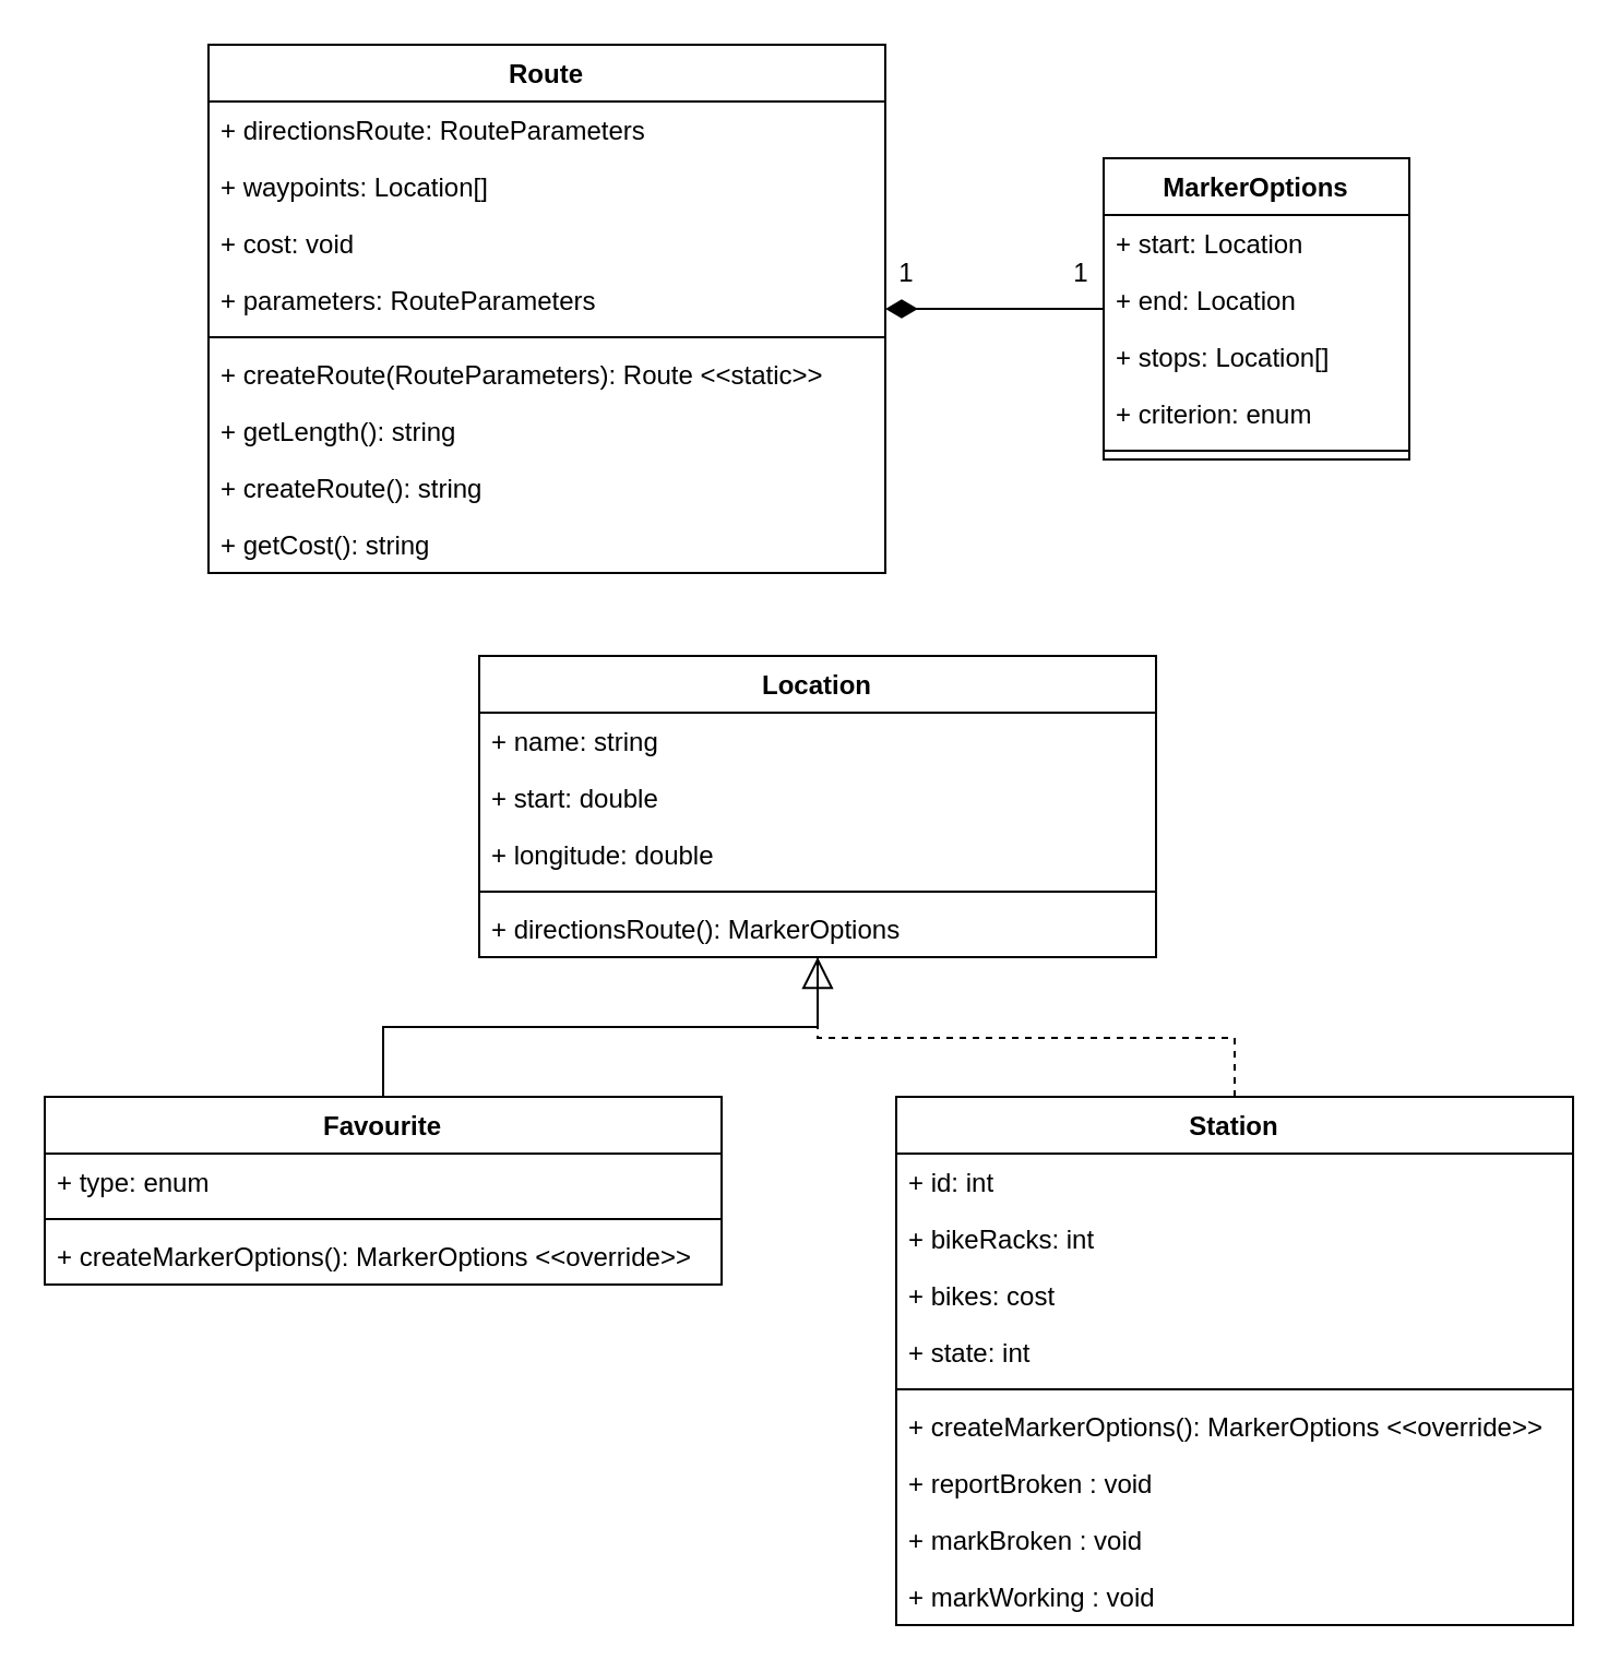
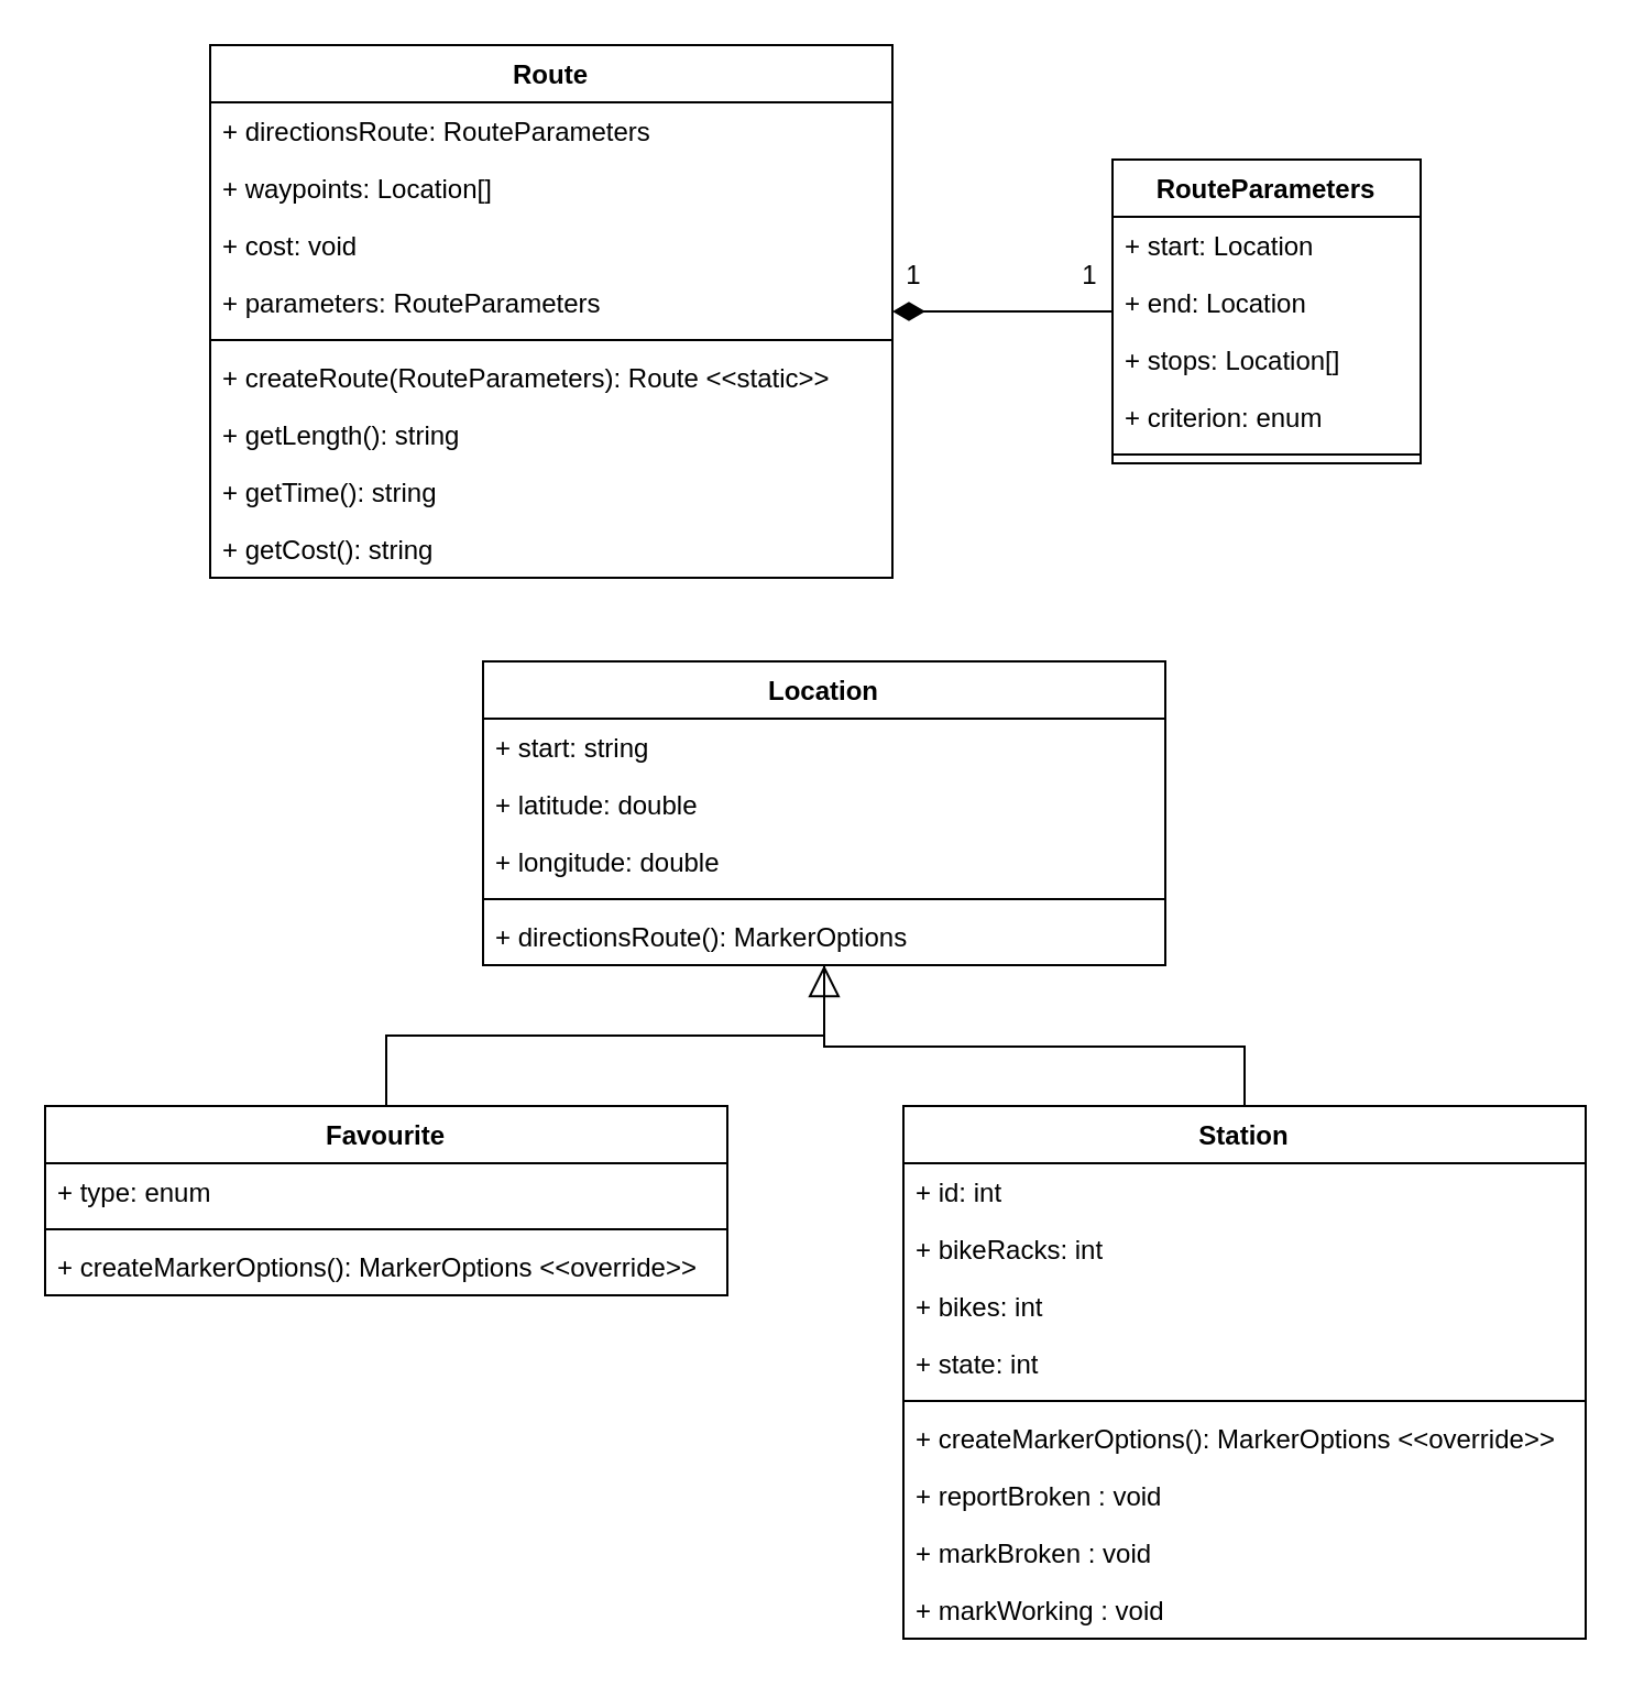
  <mxCell id="0" />
  <mxCell id="1" parent="0" />
  <mxCell id="2" value="Location" style="swimlane;fontStyle=1;align=center;verticalAlign=top;childLayout=stackLayout;horizontal=1;startSize=26;horizontalStack=0;resizeParent=1;resizeParentMax=0;resizeLast=0;collapsible=1;marginBottom=0;" parent="1" vertex="1"><mxGeometry x="219" y="300" width="310" height="138" as="geometry" /></mxCell>
- <mxCell id="3" value="+ name: string&#10;" style="text;strokeColor=none;fillColor=none;align=left;verticalAlign=top;spacingLeft=4;spacingRight=4;overflow=hidden;rotatable=0;points=[[0,0.5],[1,0.5]];portConstraint=eastwest;" parent="2" vertex="1"><mxGeometry y="26" width="310" height="26" as="geometry" /></mxCell>
- <mxCell id="4" value="+ start: double&#10;" style="text;strokeColor=none;fillColor=none;align=left;verticalAlign=top;spacingLeft=4;spacingRight=4;overflow=hidden;rotatable=0;points=[[0,0.5],[1,0.5]];portConstraint=eastwest;" parent="2" vertex="1"><mxGeometry y="52" width="310" height="26" as="geometry" /></mxCell>
+ <mxCell id="3" value="+ start: string&#10;" style="text;strokeColor=none;fillColor=none;align=left;verticalAlign=top;spacingLeft=4;spacingRight=4;overflow=hidden;rotatable=0;points=[[0,0.5],[1,0.5]];portConstraint=eastwest;" parent="2" vertex="1"><mxGeometry y="26" width="310" height="26" as="geometry" /></mxCell>
+ <mxCell id="4" value="+ latitude: double&#10;" style="text;strokeColor=none;fillColor=none;align=left;verticalAlign=top;spacingLeft=4;spacingRight=4;overflow=hidden;rotatable=0;points=[[0,0.5],[1,0.5]];portConstraint=eastwest;" parent="2" vertex="1"><mxGeometry y="52" width="310" height="26" as="geometry" /></mxCell>
  <mxCell id="5" value="+ longitude: double&#10;" style="text;strokeColor=none;fillColor=none;align=left;verticalAlign=top;spacingLeft=4;spacingRight=4;overflow=hidden;rotatable=0;points=[[0,0.5],[1,0.5]];portConstraint=eastwest;" parent="2" vertex="1"><mxGeometry y="78" width="310" height="26" as="geometry" /></mxCell>
  <mxCell id="6" value="" style="line;strokeWidth=1;fillColor=none;align=left;verticalAlign=middle;spacingTop=-1;spacingLeft=3;spacingRight=3;rotatable=0;labelPosition=right;points=[];portConstraint=eastwest;" parent="2" vertex="1"><mxGeometry y="104" width="310" height="8" as="geometry" /></mxCell>
  <mxCell id="7" value="+ directionsRoute(): MarkerOptions" style="text;strokeColor=none;fillColor=none;align=left;verticalAlign=top;spacingLeft=4;spacingRight=4;overflow=hidden;rotatable=0;points=[[0,0.5],[1,0.5]];portConstraint=eastwest;" parent="2" vertex="1"><mxGeometry y="112" width="310" height="26" as="geometry" /></mxCell>
- <mxCell id="8" style="edgeStyle=orthogonalEdgeStyle;rounded=0;orthogonalLoop=1;jettySize=auto;html=1;exitX=0.5;exitY=0;exitDx=0;exitDy=0;fontSize=12;endArrow=block;endFill=0;endSize=12;dashed=1;" parent="1" source="9" target="2" edge="1"><mxGeometry relative="1" as="geometry" /></mxCell>
+ <mxCell id="8" style="edgeStyle=orthogonalEdgeStyle;rounded=0;orthogonalLoop=1;jettySize=auto;html=1;exitX=0.5;exitY=0;exitDx=0;exitDy=0;fontSize=12;endArrow=block;endFill=0;endSize=12;" parent="1" source="9" target="2" edge="1"><mxGeometry relative="1" as="geometry" /></mxCell>
  <mxCell id="9" value="Station" style="swimlane;fontStyle=1;align=center;verticalAlign=top;childLayout=stackLayout;horizontal=1;startSize=26;horizontalStack=0;resizeParent=1;resizeParentMax=0;resizeLast=0;collapsible=1;marginBottom=0;" parent="1" vertex="1"><mxGeometry x="410" y="502" width="310" height="242" as="geometry" /></mxCell>
  <mxCell id="10" value="+ id: int&#10;" style="text;strokeColor=none;fillColor=none;align=left;verticalAlign=top;spacingLeft=4;spacingRight=4;overflow=hidden;rotatable=0;points=[[0,0.5],[1,0.5]];portConstraint=eastwest;" parent="9" vertex="1"><mxGeometry y="26" width="310" height="26" as="geometry" /></mxCell>
  <mxCell id="11" value="+ bikeRacks: int" style="text;strokeColor=none;fillColor=none;align=left;verticalAlign=top;spacingLeft=4;spacingRight=4;overflow=hidden;rotatable=0;points=[[0,0.5],[1,0.5]];portConstraint=eastwest;" parent="9" vertex="1"><mxGeometry y="52" width="310" height="26" as="geometry" /></mxCell>
- <mxCell id="12" value="+ bikes: cost" style="text;strokeColor=none;fillColor=none;align=left;verticalAlign=top;spacingLeft=4;spacingRight=4;overflow=hidden;rotatable=0;points=[[0,0.5],[1,0.5]];portConstraint=eastwest;" parent="9" vertex="1"><mxGeometry y="78" width="310" height="26" as="geometry" /></mxCell>
+ <mxCell id="12" value="+ bikes: int" style="text;strokeColor=none;fillColor=none;align=left;verticalAlign=top;spacingLeft=4;spacingRight=4;overflow=hidden;rotatable=0;points=[[0,0.5],[1,0.5]];portConstraint=eastwest;" parent="9" vertex="1"><mxGeometry y="78" width="310" height="26" as="geometry" /></mxCell>
  <mxCell id="13" value="+ state: int" style="text;strokeColor=none;fillColor=none;align=left;verticalAlign=top;spacingLeft=4;spacingRight=4;overflow=hidden;rotatable=0;points=[[0,0.5],[1,0.5]];portConstraint=eastwest;" parent="9" vertex="1"><mxGeometry y="104" width="310" height="26" as="geometry" /></mxCell>
  <mxCell id="14" value="" style="line;strokeWidth=1;fillColor=none;align=left;verticalAlign=middle;spacingTop=-1;spacingLeft=3;spacingRight=3;rotatable=0;labelPosition=right;points=[];portConstraint=eastwest;" parent="9" vertex="1"><mxGeometry y="130" width="310" height="8" as="geometry" /></mxCell>
  <mxCell id="15" value="+ createMarkerOptions(): MarkerOptions &lt;&lt;override&gt;&gt;" style="text;strokeColor=none;fillColor=none;align=left;verticalAlign=top;spacingLeft=4;spacingRight=4;overflow=hidden;rotatable=0;points=[[0,0.5],[1,0.5]];portConstraint=eastwest;" parent="9" vertex="1"><mxGeometry y="138" width="310" height="26" as="geometry" /></mxCell>
  <mxCell id="16" value="+ reportBroken : void" style="text;strokeColor=none;fillColor=none;align=left;verticalAlign=top;spacingLeft=4;spacingRight=4;overflow=hidden;rotatable=0;points=[[0,0.5],[1,0.5]];portConstraint=eastwest;" parent="9" vertex="1"><mxGeometry y="164" width="310" height="26" as="geometry" /></mxCell>
  <mxCell id="17" value="+ markBroken : void" style="text;strokeColor=none;fillColor=none;align=left;verticalAlign=top;spacingLeft=4;spacingRight=4;overflow=hidden;rotatable=0;points=[[0,0.5],[1,0.5]];portConstraint=eastwest;" parent="9" vertex="1"><mxGeometry y="190" width="310" height="26" as="geometry" /></mxCell>
  <mxCell id="18" value="+ markWorking : void" style="text;strokeColor=none;fillColor=none;align=left;verticalAlign=top;spacingLeft=4;spacingRight=4;overflow=hidden;rotatable=0;points=[[0,0.5],[1,0.5]];portConstraint=eastwest;" parent="9" vertex="1"><mxGeometry y="216" width="310" height="26" as="geometry" /></mxCell>
  <mxCell id="19" style="edgeStyle=orthogonalEdgeStyle;rounded=0;orthogonalLoop=1;jettySize=auto;html=1;exitX=0.5;exitY=0;exitDx=0;exitDy=0;fontSize=12;endArrow=none;endFill=0;endSize=12;" parent="1" source="20" target="2" edge="1"><mxGeometry relative="1" as="geometry" /></mxCell>
  <mxCell id="20" value="Favourite" style="swimlane;fontStyle=1;align=center;verticalAlign=top;childLayout=stackLayout;horizontal=1;startSize=26;horizontalStack=0;resizeParent=1;resizeParentMax=0;resizeLast=0;collapsible=1;marginBottom=0;" parent="1" vertex="1"><mxGeometry x="20" y="502" width="310" height="86" as="geometry"><mxRectangle x="320" y="290" width="80" height="26" as="alternateBounds" /></mxGeometry></mxCell>
  <mxCell id="21" value="+ type: enum&#10;" style="text;strokeColor=none;fillColor=none;align=left;verticalAlign=top;spacingLeft=4;spacingRight=4;overflow=hidden;rotatable=0;points=[[0,0.5],[1,0.5]];portConstraint=eastwest;" parent="20" vertex="1"><mxGeometry y="26" width="310" height="26" as="geometry" /></mxCell>
  <mxCell id="22" value="" style="line;strokeWidth=1;fillColor=none;align=left;verticalAlign=middle;spacingTop=-1;spacingLeft=3;spacingRight=3;rotatable=0;labelPosition=right;points=[];portConstraint=eastwest;" parent="20" vertex="1"><mxGeometry y="52" width="310" height="8" as="geometry" /></mxCell>
  <mxCell id="23" value="+ createMarkerOptions(): MarkerOptions &lt;&lt;override&gt;&gt;" style="text;strokeColor=none;fillColor=none;align=left;verticalAlign=top;spacingLeft=4;spacingRight=4;overflow=hidden;rotatable=0;points=[[0,0.5],[1,0.5]];portConstraint=eastwest;" parent="20" vertex="1"><mxGeometry y="60" width="310" height="26" as="geometry" /></mxCell>
- <mxCell id="24" value="MarkerOptions" style="swimlane;fontStyle=1;align=center;verticalAlign=top;childLayout=stackLayout;horizontal=1;startSize=26;horizontalStack=0;resizeParent=1;resizeParentMax=0;resizeLast=0;collapsible=1;marginBottom=0;" parent="1" vertex="1"><mxGeometry x="505" y="72" width="140" height="138" as="geometry"><mxRectangle x="320" y="290" width="80" height="26" as="alternateBounds" /></mxGeometry></mxCell>
+ <mxCell id="24" value="RouteParameters" style="swimlane;fontStyle=1;align=center;verticalAlign=top;childLayout=stackLayout;horizontal=1;startSize=26;horizontalStack=0;resizeParent=1;resizeParentMax=0;resizeLast=0;collapsible=1;marginBottom=0;" parent="1" vertex="1"><mxGeometry x="505" y="72" width="140" height="138" as="geometry"><mxRectangle x="320" y="290" width="80" height="26" as="alternateBounds" /></mxGeometry></mxCell>
  <mxCell id="25" value="+ start: Location" style="text;strokeColor=none;fillColor=none;align=left;verticalAlign=top;spacingLeft=4;spacingRight=4;overflow=hidden;rotatable=0;points=[[0,0.5],[1,0.5]];portConstraint=eastwest;" parent="24" vertex="1"><mxGeometry y="26" width="140" height="26" as="geometry" /></mxCell>
  <mxCell id="26" value="+ end: Location" style="text;strokeColor=none;fillColor=none;align=left;verticalAlign=top;spacingLeft=4;spacingRight=4;overflow=hidden;rotatable=0;points=[[0,0.5],[1,0.5]];portConstraint=eastwest;" parent="24" vertex="1"><mxGeometry y="52" width="140" height="26" as="geometry" /></mxCell>
  <mxCell id="27" value="+ stops: Location[]" style="text;strokeColor=none;fillColor=none;align=left;verticalAlign=top;spacingLeft=4;spacingRight=4;overflow=hidden;rotatable=0;points=[[0,0.5],[1,0.5]];portConstraint=eastwest;" parent="24" vertex="1"><mxGeometry y="78" width="140" height="26" as="geometry" /></mxCell>
  <mxCell id="28" value="+ criterion: enum" style="text;strokeColor=none;fillColor=none;align=left;verticalAlign=top;spacingLeft=4;spacingRight=4;overflow=hidden;rotatable=0;points=[[0,0.5],[1,0.5]];portConstraint=eastwest;" parent="24" vertex="1"><mxGeometry y="104" width="140" height="26" as="geometry" /></mxCell>
  <mxCell id="29" value="" style="line;strokeWidth=1;fillColor=none;align=left;verticalAlign=middle;spacingTop=-1;spacingLeft=3;spacingRight=3;rotatable=0;labelPosition=right;points=[];portConstraint=eastwest;" parent="24" vertex="1"><mxGeometry y="130" width="140" height="8" as="geometry" /></mxCell>
  <mxCell id="30" value="Route" style="swimlane;fontStyle=1;align=center;verticalAlign=top;childLayout=stackLayout;horizontal=1;startSize=26;horizontalStack=0;resizeParent=1;resizeParentMax=0;resizeLast=0;collapsible=1;marginBottom=0;" parent="1" vertex="1"><mxGeometry x="95" y="20" width="310" height="242" as="geometry"><mxRectangle x="320" y="290" width="80" height="26" as="alternateBounds" /></mxGeometry></mxCell>
  <mxCell id="31" value="+ directionsRoute: RouteParameters" style="text;strokeColor=none;fillColor=none;align=left;verticalAlign=top;spacingLeft=4;spacingRight=4;overflow=hidden;rotatable=0;points=[[0,0.5],[1,0.5]];portConstraint=eastwest;fontStyle=0;fontSize=12;" parent="30" vertex="1"><mxGeometry y="26" width="310" height="26" as="geometry" /></mxCell>
  <mxCell id="32" value="+ waypoints: Location[]" style="text;strokeColor=none;fillColor=none;align=left;verticalAlign=top;spacingLeft=4;spacingRight=4;overflow=hidden;rotatable=0;points=[[0,0.5],[1,0.5]];portConstraint=eastwest;" parent="30" vertex="1"><mxGeometry y="52" width="310" height="26" as="geometry" /></mxCell>
  <mxCell id="33" value="+ cost: void" style="text;strokeColor=none;fillColor=none;align=left;verticalAlign=top;spacingLeft=4;spacingRight=4;overflow=hidden;rotatable=0;points=[[0,0.5],[1,0.5]];portConstraint=eastwest;" parent="30" vertex="1"><mxGeometry y="78" width="310" height="26" as="geometry" /></mxCell>
  <mxCell id="34" value="+ parameters: RouteParameters" style="text;strokeColor=none;fillColor=none;align=left;verticalAlign=top;spacingLeft=4;spacingRight=4;overflow=hidden;rotatable=0;points=[[0,0.5],[1,0.5]];portConstraint=eastwest;" parent="30" vertex="1"><mxGeometry y="104" width="310" height="26" as="geometry" /></mxCell>
  <mxCell id="35" value="" style="line;strokeWidth=1;fillColor=none;align=left;verticalAlign=middle;spacingTop=-1;spacingLeft=3;spacingRight=3;rotatable=0;labelPosition=right;points=[];portConstraint=eastwest;" parent="30" vertex="1"><mxGeometry y="130" width="310" height="8" as="geometry" /></mxCell>
  <mxCell id="36" value="+ createRoute(RouteParameters): Route &lt;&lt;static&gt;&gt;" style="text;strokeColor=none;fillColor=none;align=left;verticalAlign=top;spacingLeft=4;spacingRight=4;overflow=hidden;rotatable=0;points=[[0,0.5],[1,0.5]];portConstraint=eastwest;" parent="30" vertex="1"><mxGeometry y="138" width="310" height="26" as="geometry" /></mxCell>
  <mxCell id="37" value="+ getLength(): string" style="text;strokeColor=none;fillColor=none;align=left;verticalAlign=top;spacingLeft=4;spacingRight=4;overflow=hidden;rotatable=0;points=[[0,0.5],[1,0.5]];portConstraint=eastwest;" parent="30" vertex="1"><mxGeometry y="164" width="310" height="26" as="geometry" /></mxCell>
- <mxCell id="38" value="+ createRoute(): string" style="text;strokeColor=none;fillColor=none;align=left;verticalAlign=top;spacingLeft=4;spacingRight=4;overflow=hidden;rotatable=0;points=[[0,0.5],[1,0.5]];portConstraint=eastwest;" parent="30" vertex="1"><mxGeometry y="190" width="310" height="26" as="geometry" /></mxCell>
+ <mxCell id="38" value="+ getTime(): string" style="text;strokeColor=none;fillColor=none;align=left;verticalAlign=top;spacingLeft=4;spacingRight=4;overflow=hidden;rotatable=0;points=[[0,0.5],[1,0.5]];portConstraint=eastwest;" parent="30" vertex="1"><mxGeometry y="190" width="310" height="26" as="geometry" /></mxCell>
  <mxCell id="39" value="+ getCost(): string" style="text;strokeColor=none;fillColor=none;align=left;verticalAlign=top;spacingLeft=4;spacingRight=4;overflow=hidden;rotatable=0;points=[[0,0.5],[1,0.5]];portConstraint=eastwest;" parent="30" vertex="1"><mxGeometry y="216" width="310" height="26" as="geometry" /></mxCell>
  <mxCell id="40" style="edgeStyle=orthogonalEdgeStyle;rounded=0;orthogonalLoop=1;jettySize=auto;html=1;fontSize=12;endArrow=diamondThin;endFill=1;strokeWidth=1;endSize=12;" parent="1" source="24" target="30" edge="1"><mxGeometry relative="1" as="geometry" /></mxCell>
  <mxCell id="41" value="1" style="text;html=1;strokeColor=none;fillColor=none;align=center;verticalAlign=middle;whiteSpace=wrap;rounded=0;fontSize=12;" parent="1" vertex="1"><mxGeometry x="405" y="110" width="20" height="30" as="geometry" /></mxCell>
  <mxCell id="42" value="1" style="text;html=1;strokeColor=none;fillColor=none;align=center;verticalAlign=middle;whiteSpace=wrap;rounded=0;fontSize=12;" parent="1" vertex="1"><mxGeometry x="485" y="110" width="20" height="30" as="geometry" /></mxCell>
